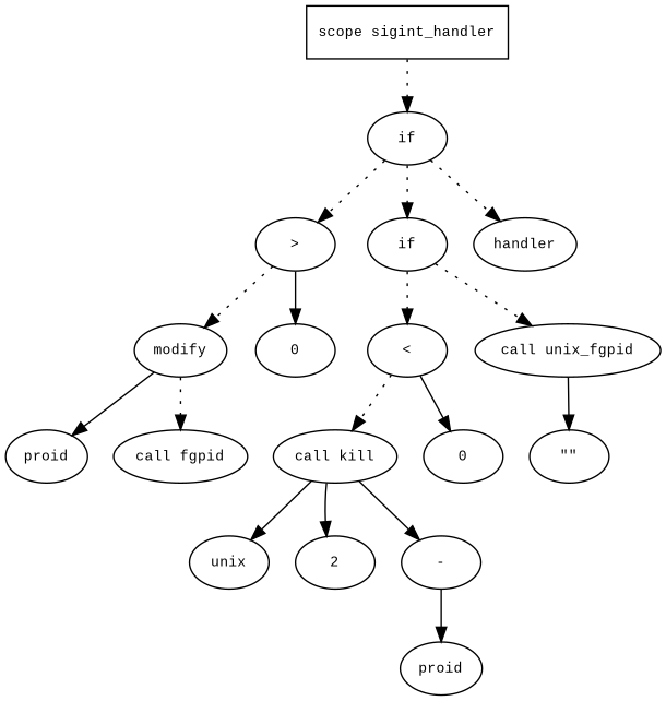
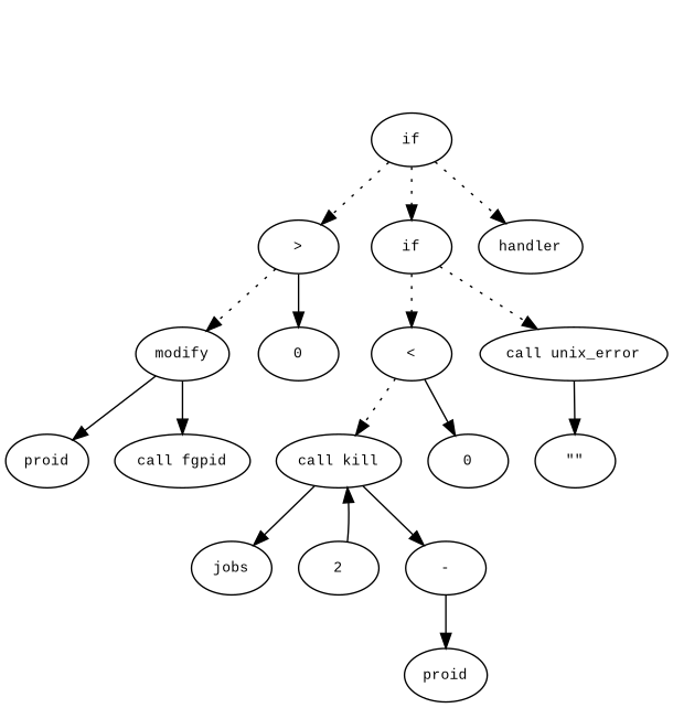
  digraph {
    fontname="Times New Roman"
    fontsize=10
    node [fontname="Courier New" fontsize=10 shape=ellipse]
    edge [fontname="Times New Roman" fontsize=10 style=dotted]
-   n1 [label="scope sigint_handler" shape=box]
    n2 [label=if]
    n3 [label=">"]
    n4 [label=if]
    n5 [label=handler]
    n6 [label=modify]
    n7 [label=0]
    n8 [label="<"]
-   n9 [label="call unix_fgpid"]
+   n9 [label="call unix_error"]
    n10 [label=proid]
    n11 [label="call fgpid"]
-   n12 [label=unix]
+   n12 [label=jobs]
    n13 [label="call kill"]
    n14 [label=0]
    n15 [label="\"\""]
    n16 [label=2]
    n17 [label="-"]
    n18 [label=proid]
-   n1 -> n2
    n2 -> n3
    n2 -> n4
    n2 -> n5
    n3 -> n6
    n3 -> n7 [style=""]
    n4 -> n8
    n4 -> n9
    n6 -> n10 [style=""]
-   n6 -> n11
+   n6 -> n11 [style=solid]
    n8 -> n13
    n8 -> n14 [style=""]
    n9 -> n15 [style=""]
    n13 -> n12 [style=""]
-   n13 -> n16 [style=""]
+   n16 -> n13 [style=""]
    n13 -> n17 [style=""]
    n17 -> n18 [style=""]
  }
